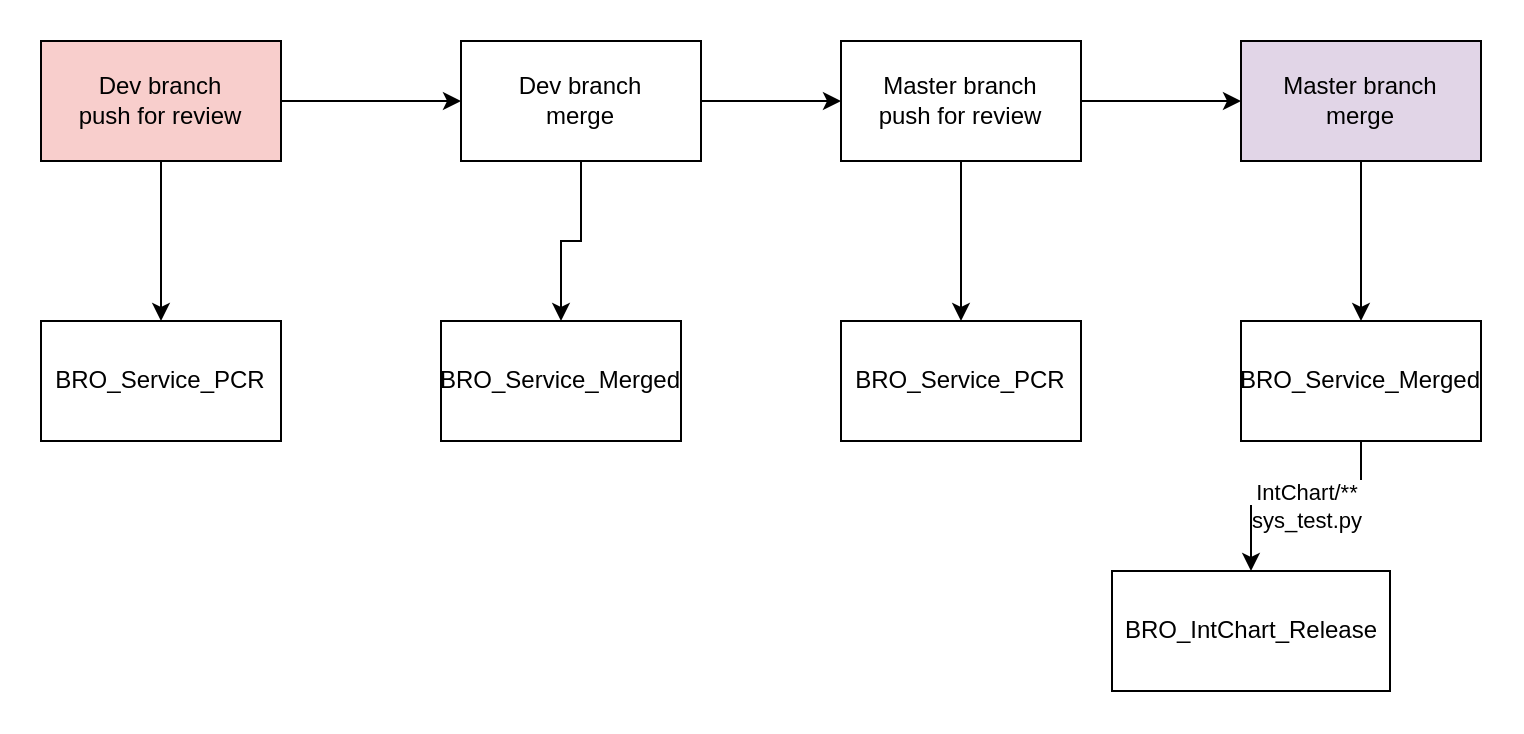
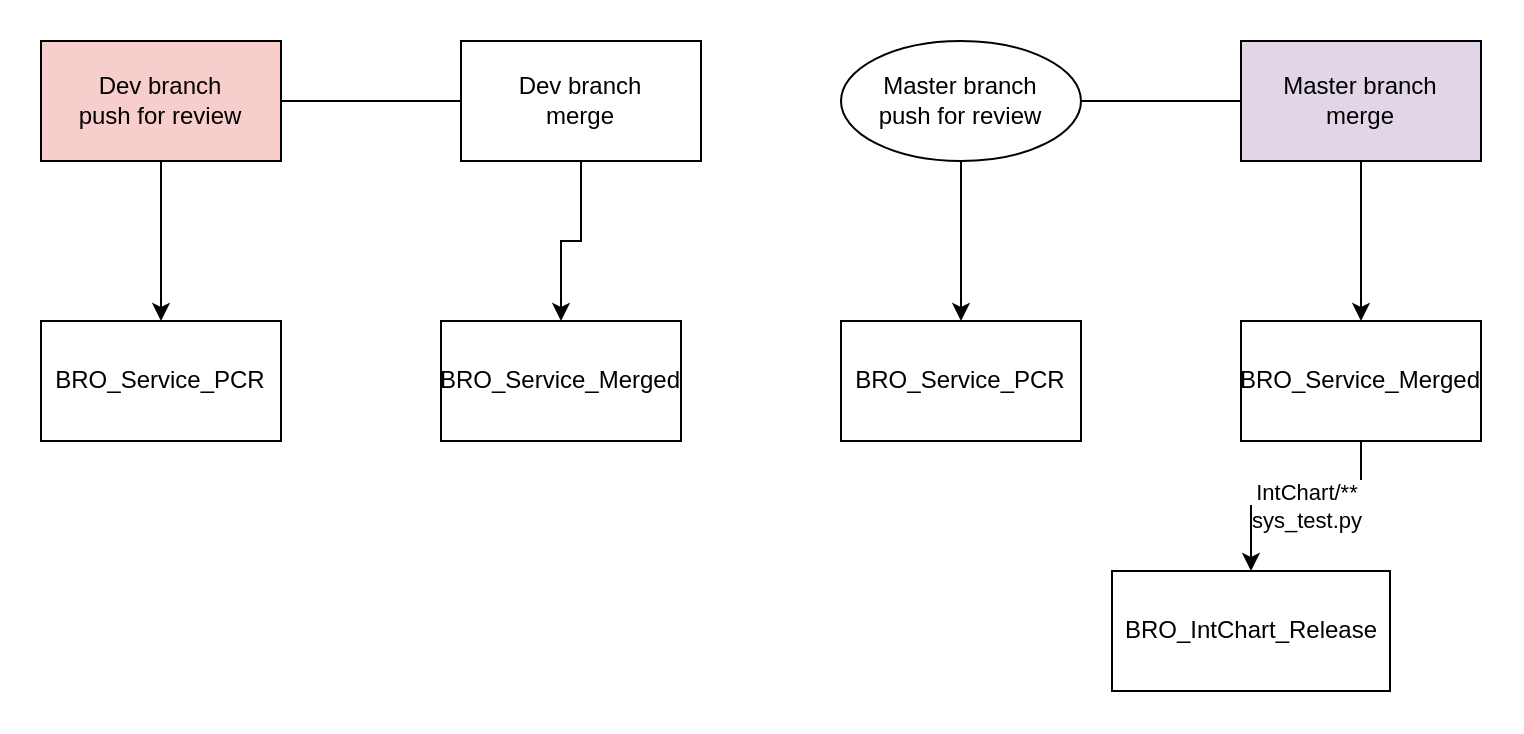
  <mxCell id="0" />
  <mxCell id="1" parent="0" />
  <mxCell id="2" value="" style="edgeStyle=orthogonalEdgeStyle;rounded=0;orthogonalLoop=1;jettySize=auto;html=1;" edge="1" parent="1" source="4" target="5"><mxGeometry relative="1" as="geometry" /></mxCell>
- <mxCell id="3" value="" style="edgeStyle=orthogonalEdgeStyle;rounded=0;orthogonalLoop=1;jettySize=auto;html=1;" edge="1" parent="1" source="4" target="8"><mxGeometry relative="1" as="geometry" /></mxCell>
+ <mxCell id="3" value="" style="edgeStyle=orthogonalEdgeStyle;rounded=0;orthogonalLoop=1;jettySize=auto;html=1;endArrow=none;" edge="1" parent="1" source="4" target="8"><mxGeometry relative="1" as="geometry" /></mxCell>
  <mxCell id="4" value="Dev branch&lt;br&gt;push for review" style="rounded=0;whiteSpace=wrap;html=1;fillColor=#f8cecc;" vertex="1" parent="1"><mxGeometry x="20" y="20" width="120" height="60" as="geometry" /></mxCell>
  <mxCell id="5" value="BRO_Service_PCR" style="rounded=0;whiteSpace=wrap;html=1;" vertex="1" parent="1"><mxGeometry x="20" y="160" width="120" height="60" as="geometry" /></mxCell>
  <mxCell id="6" value="" style="edgeStyle=orthogonalEdgeStyle;rounded=0;orthogonalLoop=1;jettySize=auto;html=1;" edge="1" parent="1" source="8" target="9"><mxGeometry relative="1" as="geometry" /></mxCell>
- <mxCell id="7" value="" style="edgeStyle=orthogonalEdgeStyle;rounded=0;orthogonalLoop=1;jettySize=auto;html=1;" edge="1" parent="1" source="8" target="12"><mxGeometry relative="1" as="geometry" /></mxCell>
  <mxCell id="8" value="Dev branch&lt;br&gt;merge" style="rounded=0;whiteSpace=wrap;html=1;" vertex="1" parent="1"><mxGeometry x="230" y="20" width="120" height="60" as="geometry" /></mxCell>
  <mxCell id="9" value="BRO_Service_Merged" style="rounded=0;whiteSpace=wrap;html=1;" vertex="1" parent="1"><mxGeometry x="220" y="160" width="120" height="60" as="geometry" /></mxCell>
  <mxCell id="10" value="" style="edgeStyle=orthogonalEdgeStyle;rounded=0;orthogonalLoop=1;jettySize=auto;html=1;" edge="1" parent="1" source="12" target="13"><mxGeometry relative="1" as="geometry" /></mxCell>
- <mxCell id="11" value="" style="edgeStyle=orthogonalEdgeStyle;rounded=0;orthogonalLoop=1;jettySize=auto;html=1;" edge="1" parent="1" source="12" target="15"><mxGeometry relative="1" as="geometry" /></mxCell>
- <mxCell id="12" value="Master branch&lt;br&gt;push for review" style="rounded=0;whiteSpace=wrap;html=1;" vertex="1" parent="1"><mxGeometry x="420" y="20" width="120" height="60" as="geometry" /></mxCell>
+ <mxCell id="11" value="" style="edgeStyle=orthogonalEdgeStyle;rounded=0;orthogonalLoop=1;jettySize=auto;html=1;endArrow=none;" edge="1" parent="1" source="12" target="15"><mxGeometry relative="1" as="geometry" /></mxCell>
+ <mxCell id="12" value="Master branch&lt;br&gt;push for review" style="ellipse;whiteSpace=wrap;html=1;" vertex="1" parent="1"><mxGeometry x="420" y="20" width="120" height="60" as="geometry" /></mxCell>
  <mxCell id="13" value="BRO_Service_PCR" style="rounded=0;whiteSpace=wrap;html=1;" vertex="1" parent="1"><mxGeometry x="420" y="160" width="120" height="60" as="geometry" /></mxCell>
  <mxCell id="14" value="" style="edgeStyle=orthogonalEdgeStyle;rounded=0;orthogonalLoop=1;jettySize=auto;html=1;" edge="1" parent="1" source="15" target="17"><mxGeometry relative="1" as="geometry" /></mxCell>
  <mxCell id="15" value="Master branch&lt;br&gt;merge" style="rounded=0;whiteSpace=wrap;html=1;fillColor=#e1d5e7;" vertex="1" parent="1"><mxGeometry x="620" y="20" width="120" height="60" as="geometry" /></mxCell>
  <mxCell id="16" value="IntChart/**&lt;br&gt;sys_test.py" style="edgeStyle=orthogonalEdgeStyle;rounded=0;orthogonalLoop=1;jettySize=auto;html=1;" edge="1" parent="1" source="17" target="18"><mxGeometry relative="1" as="geometry" /></mxCell>
  <mxCell id="17" value="BRO_Service_Merged" style="rounded=0;whiteSpace=wrap;html=1;" vertex="1" parent="1"><mxGeometry x="620" y="160" width="120" height="60" as="geometry" /></mxCell>
  <mxCell id="18" value="BRO_IntChart_Release" style="rounded=0;whiteSpace=wrap;html=1;" vertex="1" parent="1"><mxGeometry x="555.5" y="285" width="139" height="60" as="geometry" /></mxCell>
